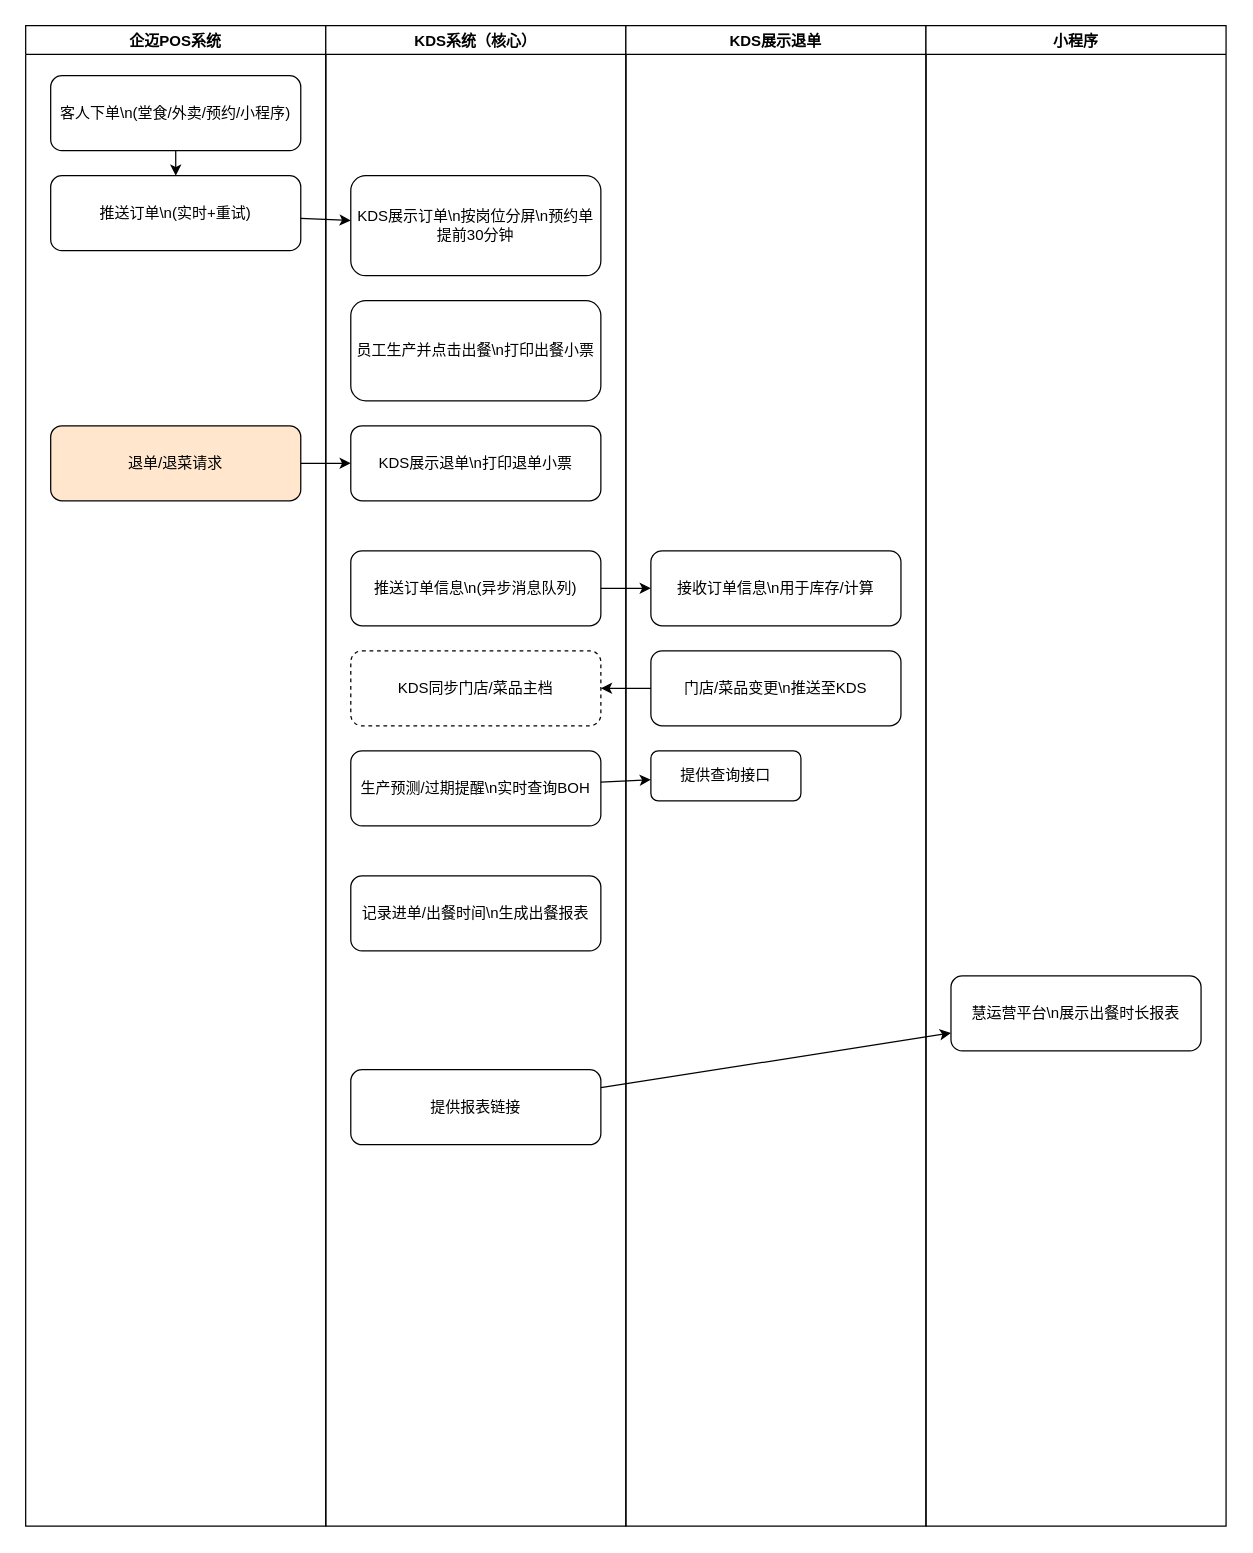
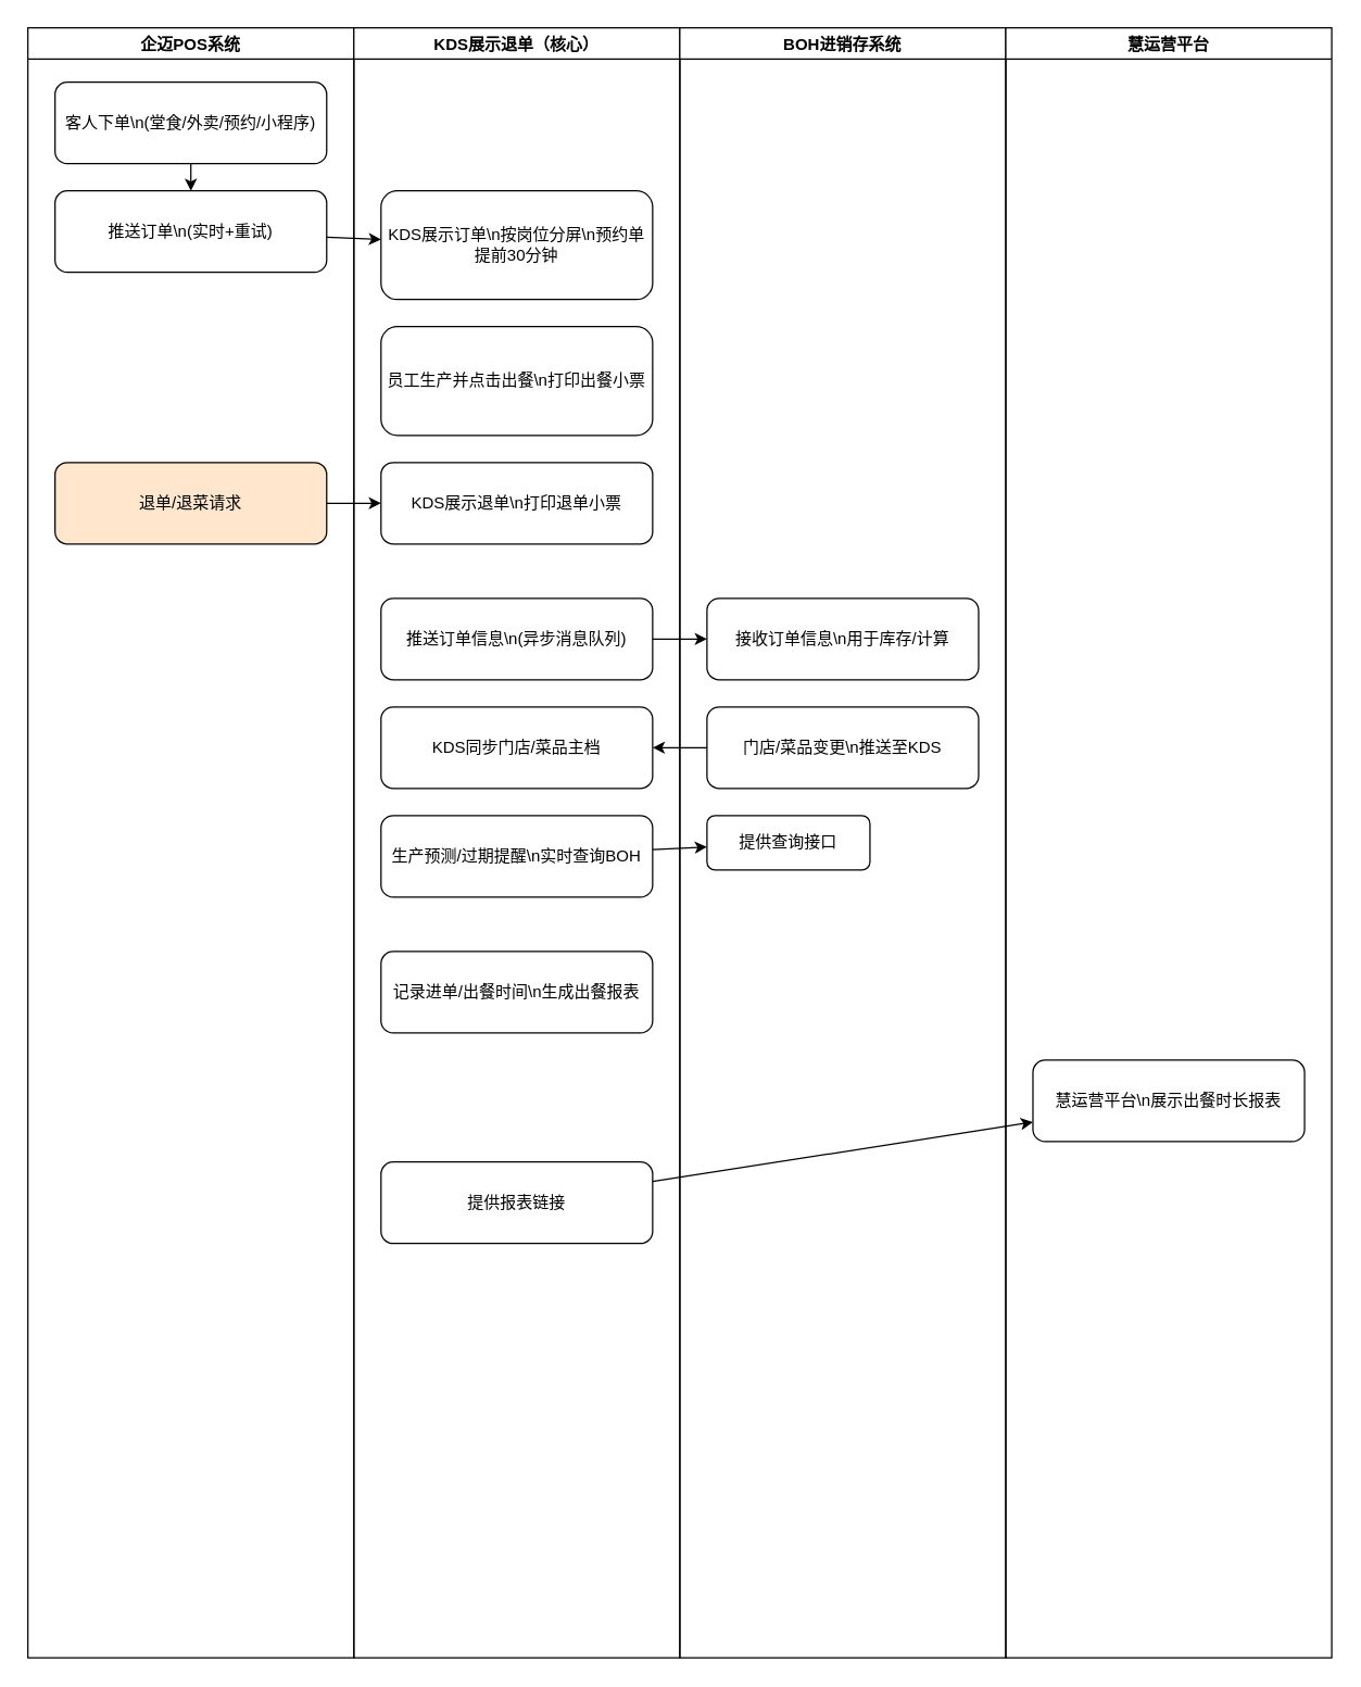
  <mxCell id="0" />
  <mxCell id="1" parent="0" />
  <mxCell id="2" value="企迈POS系统" style="swimlane" vertex="1" parent="1"><mxGeometry x="20" y="20" width="240" height="1200" as="geometry" /></mxCell>
- <mxCell id="3" value="KDS系统（核心）" style="swimlane" vertex="1" parent="1"><mxGeometry x="260" y="20" width="240" height="1200" as="geometry" /></mxCell>
- <mxCell id="4" value="KDS展示退单" style="swimlane" vertex="1" parent="1"><mxGeometry x="500" y="20" width="240" height="1200" as="geometry" /></mxCell>
- <mxCell id="5" value="小程序" style="swimlane" vertex="1" parent="1"><mxGeometry x="740" y="20" width="240" height="1200" as="geometry" /></mxCell>
+ <mxCell id="3" value="KDS展示退单（核心）" style="swimlane" vertex="1" parent="1"><mxGeometry x="260" y="20" width="240" height="1200" as="geometry" /></mxCell>
+ <mxCell id="4" value="BOH进销存系统" style="swimlane" vertex="1" parent="1"><mxGeometry x="500" y="20" width="240" height="1200" as="geometry" /></mxCell>
+ <mxCell id="5" value="慧运营平台" style="swimlane" vertex="1" parent="1"><mxGeometry x="740" y="20" width="240" height="1200" as="geometry" /></mxCell>
  <mxCell id="6" value="客人下单\n(堂食/外卖/预约/小程序)" style="rounded=1;whiteSpace=wrap;html=1;" vertex="1" parent="2"><mxGeometry x="20" y="40" width="200" height="60" as="geometry" /></mxCell>
  <mxCell id="7" value="推送订单\n(实时+重试)" style="rounded=1;whiteSpace=wrap;html=1;" vertex="1" parent="2"><mxGeometry x="20" y="120" width="200" height="60" as="geometry" /></mxCell>
  <mxCell id="8" value="KDS展示订单\n按岗位分屏\n预约单提前30分钟" style="rounded=1;whiteSpace=wrap;html=1;" vertex="1" parent="3"><mxGeometry x="20" y="120" width="200" height="80" as="geometry" /></mxCell>
  <mxCell id="9" value="员工生产并点击出餐\n打印出餐小票" style="rounded=1;whiteSpace=wrap;html=1;" vertex="1" parent="3"><mxGeometry x="20" y="220" width="200" height="80" as="geometry" /></mxCell>
  <mxCell id="10" value="退单/退菜请求" style="rounded=1;whiteSpace=wrap;html=1;fillColor=#ffe6cc;" vertex="1" parent="2"><mxGeometry x="20" y="320" width="200" height="60" as="geometry" /></mxCell>
  <mxCell id="11" value="KDS展示退单\n打印退单小票" style="rounded=1;whiteSpace=wrap;html=1;" vertex="1" parent="3"><mxGeometry x="20" y="320" width="200" height="60" as="geometry" /></mxCell>
  <mxCell id="12" value="推送订单信息\n(异步消息队列)" style="rounded=1;whiteSpace=wrap;html=1;" vertex="1" parent="3"><mxGeometry x="20" y="420" width="200" height="60" as="geometry" /></mxCell>
  <mxCell id="13" value="接收订单信息\n用于库存/计算" style="rounded=1;whiteSpace=wrap;html=1;" vertex="1" parent="4"><mxGeometry x="20" y="420" width="200" height="60" as="geometry" /></mxCell>
  <mxCell id="14" value="门店/菜品变更\n推送至KDS" style="rounded=1;whiteSpace=wrap;html=1;" vertex="1" parent="4"><mxGeometry x="20" y="500" width="200" height="60" as="geometry" /></mxCell>
- <mxCell id="15" value="KDS同步门店/菜品主档" style="rounded=1;whiteSpace=wrap;html=1;dashed=1;" vertex="1" parent="3"><mxGeometry x="20" y="500" width="200" height="60" as="geometry" /></mxCell>
+ <mxCell id="15" value="KDS同步门店/菜品主档" style="rounded=1;whiteSpace=wrap;html=1;" vertex="1" parent="3"><mxGeometry x="20" y="500" width="200" height="60" as="geometry" /></mxCell>
  <mxCell id="16" value="生产预测/过期提醒\n实时查询BOH" style="rounded=1;whiteSpace=wrap;html=1;" vertex="1" parent="3"><mxGeometry x="20" y="580" width="200" height="60" as="geometry" /></mxCell>
  <mxCell id="17" value="提供查询接口" style="rounded=1;whiteSpace=wrap;html=1;" vertex="1" parent="4"><mxGeometry x="20" y="580" width="120" height="40" as="geometry" /></mxCell>
  <mxCell id="18" value="记录进单/出餐时间\n生成出餐报表" style="rounded=1;whiteSpace=wrap;html=1;" vertex="1" parent="3"><mxGeometry x="20" y="680" width="200" height="60" as="geometry" /></mxCell>
  <mxCell id="19" value="提供报表链接" style="rounded=1;whiteSpace=wrap;html=1;" vertex="1" parent="3"><mxGeometry x="20" y="835" width="200" height="60" as="geometry" /></mxCell>
  <mxCell id="20" value="慧运营平台\n展示出餐时长报表" style="rounded=1;whiteSpace=wrap;html=1;" vertex="1" parent="5"><mxGeometry x="20" y="760" width="200" height="60" as="geometry" /></mxCell>
  <mxCell id="21" edge="1" parent="1" source="6" target="7"><mxGeometry relative="1" as="geometry" /></mxCell>
  <mxCell id="22" edge="1" parent="1" source="7" target="8"><mxGeometry relative="1" as="geometry" /></mxCell>
  <mxCell id="23" edge="1" parent="1" source="10" target="11"><mxGeometry relative="1" as="geometry" /></mxCell>
  <mxCell id="24" edge="1" parent="1" source="12" target="13"><mxGeometry relative="1" as="geometry" /></mxCell>
  <mxCell id="25" edge="1" parent="1" source="14" target="15"><mxGeometry relative="1" as="geometry" /></mxCell>
  <mxCell id="26" edge="1" parent="1" source="16" target="17"><mxGeometry relative="1" as="geometry" /></mxCell>
  <mxCell id="27" edge="1" parent="1" source="19" target="20"><mxGeometry relative="1" as="geometry" /></mxCell>
